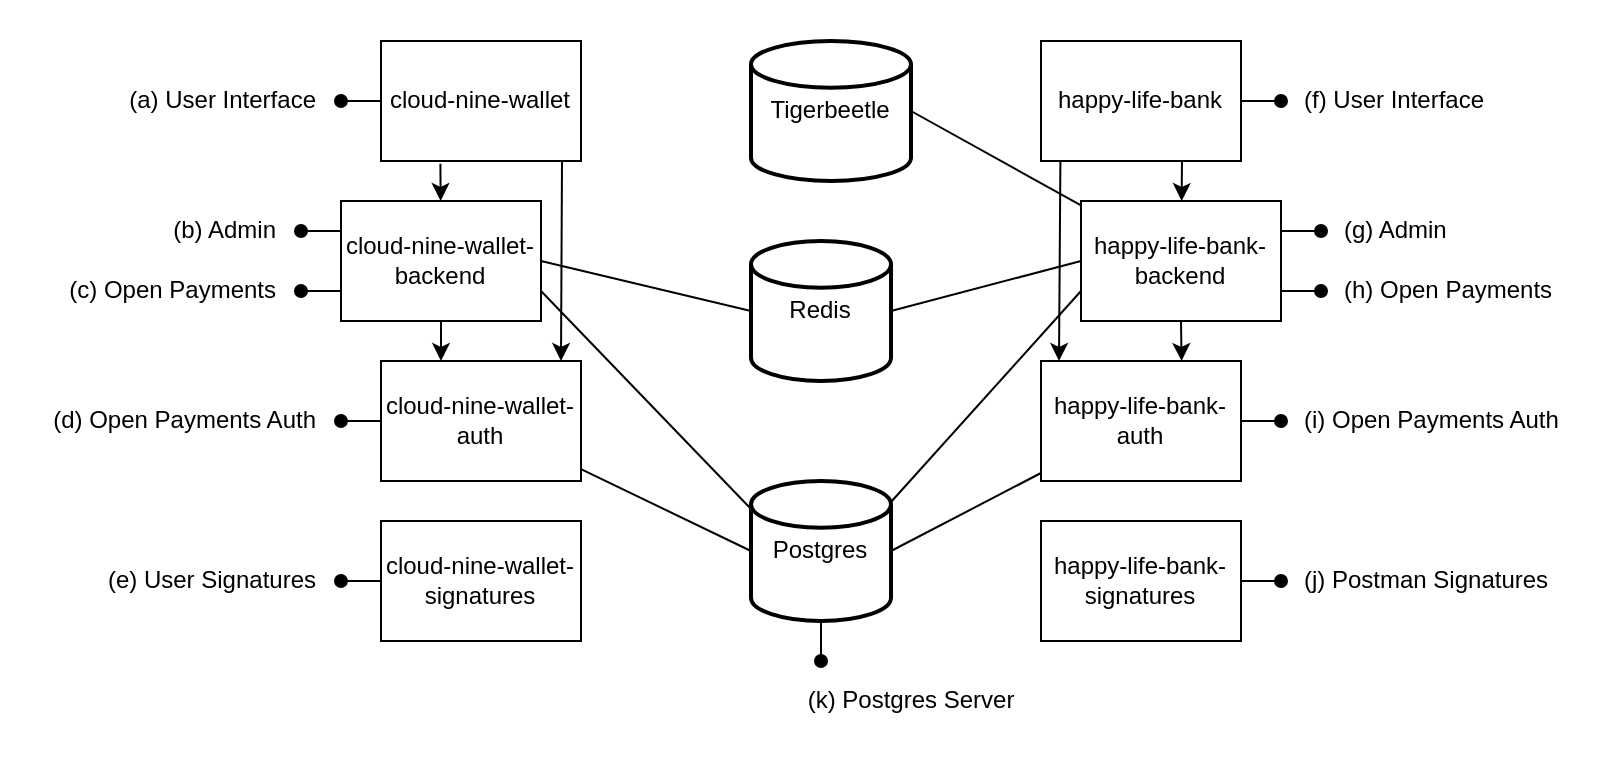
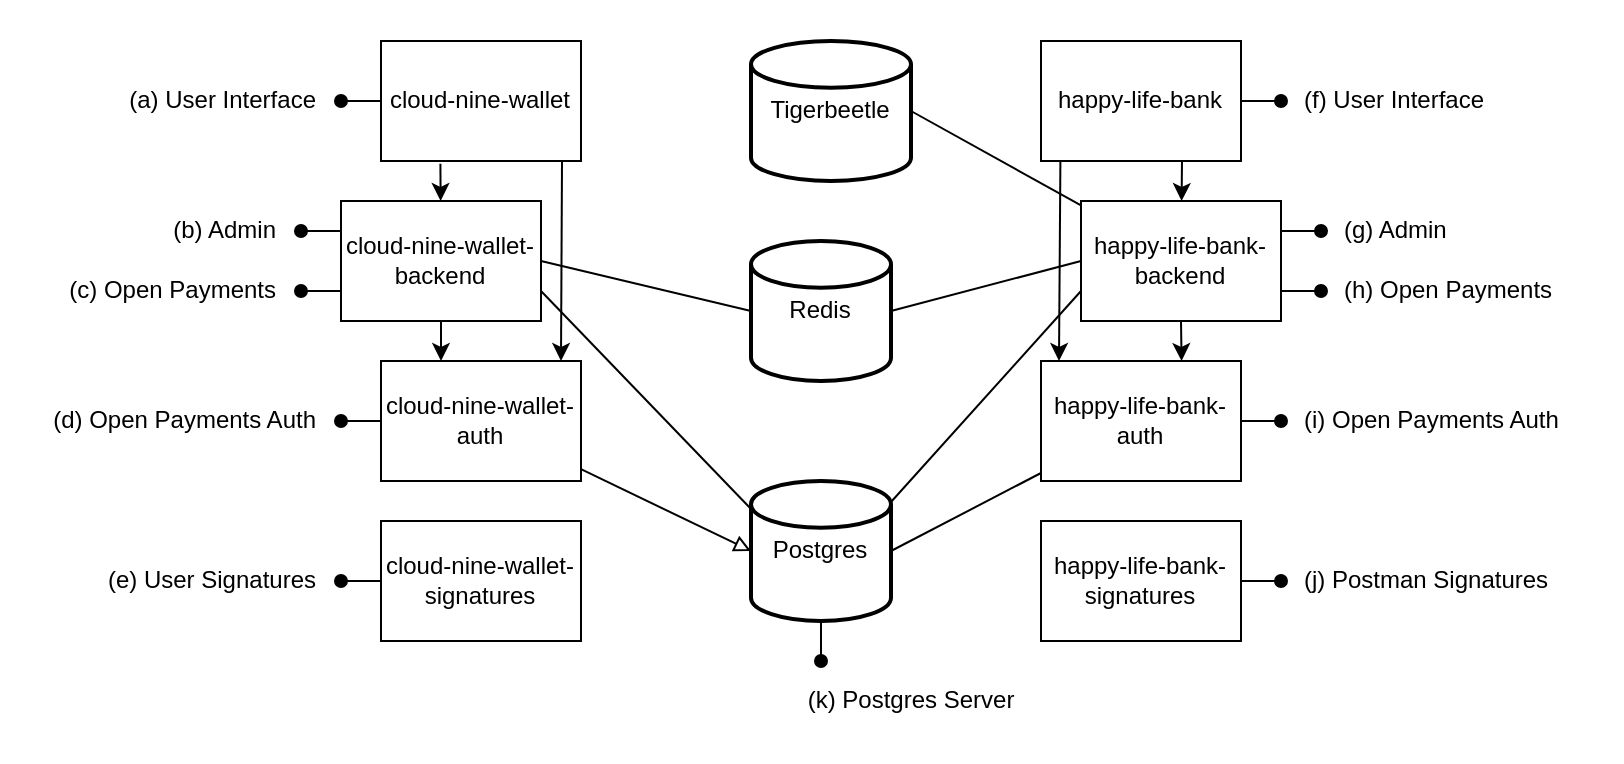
  <mxCell id="0" />
  <mxCell id="1" parent="0" />
  <mxCell id="2" style="edgeStyle=none;rounded=0;orthogonalLoop=1;jettySize=auto;html=1;exitX=0.5;exitY=0;exitDx=0;exitDy=0;exitPerimeter=0;endArrow=oval;endFill=1;" edge="1" parent="1" source="4"><mxGeometry relative="1" as="geometry"><mxPoint x="410.333" y="240" as="targetPoint" /></mxGeometry></mxCell>
  <mxCell id="3" style="edgeStyle=none;rounded=0;orthogonalLoop=1;jettySize=auto;html=1;endArrow=oval;endFill=1;" edge="1" parent="1" source="4"><mxGeometry relative="1" as="geometry"><mxPoint x="410" y="330" as="targetPoint" /></mxGeometry></mxCell>
  <mxCell id="4" value="Postgres" style="strokeWidth=2;html=1;shape=mxgraph.flowchart.database;whiteSpace=wrap;" vertex="1" parent="1"><mxGeometry x="375" y="240" width="70" height="70" as="geometry" /></mxCell>
  <mxCell id="5" value="Tigerbeetle" style="strokeWidth=2;html=1;shape=mxgraph.flowchart.database;whiteSpace=wrap;" vertex="1" parent="1"><mxGeometry x="375" y="20" width="80" height="70" as="geometry" /></mxCell>
  <mxCell id="6" value="Redis" style="strokeWidth=2;html=1;shape=mxgraph.flowchart.database;whiteSpace=wrap;" vertex="1" parent="1"><mxGeometry x="375" y="120" width="70" height="70" as="geometry" /></mxCell>
- <mxCell id="7" style="edgeStyle=none;rounded=0;orthogonalLoop=1;jettySize=auto;html=1;entryX=0;entryY=0.5;entryDx=0;entryDy=0;entryPerimeter=0;endArrow=none;endFill=0;" edge="1" parent="1" source="9" target="4"><mxGeometry relative="1" as="geometry" /></mxCell>
+ <mxCell id="7" style="edgeStyle=none;rounded=0;orthogonalLoop=1;jettySize=auto;html=1;entryX=0;entryY=0.5;entryDx=0;entryDy=0;entryPerimeter=0;endArrow=block;endFill=0;" edge="1" parent="1" source="9" target="4"><mxGeometry relative="1" as="geometry" /></mxCell>
  <mxCell id="8" style="edgeStyle=none;rounded=0;orthogonalLoop=1;jettySize=auto;html=1;endArrow=oval;endFill=1;" edge="1" parent="1" source="9"><mxGeometry relative="1" as="geometry"><mxPoint x="170" y="210" as="targetPoint" /></mxGeometry></mxCell>
  <mxCell id="9" value="cloud-nine-wallet-auth" style="rounded=0;whiteSpace=wrap;html=1;" vertex="1" parent="1"><mxGeometry x="190" y="180" width="100" height="60" as="geometry" /></mxCell>
  <mxCell id="10" style="edgeStyle=none;rounded=0;orthogonalLoop=1;jettySize=auto;html=1;exitX=1;exitY=0.5;exitDx=0;exitDy=0;entryX=0;entryY=0.5;entryDx=0;entryDy=0;entryPerimeter=0;endArrow=none;endFill=0;" edge="1" parent="1" source="15" target="6"><mxGeometry relative="1" as="geometry" /></mxCell>
  <mxCell id="11" style="edgeStyle=none;rounded=0;orthogonalLoop=1;jettySize=auto;html=1;entryX=-0.01;entryY=0.189;entryDx=0;entryDy=0;entryPerimeter=0;endArrow=none;endFill=0;exitX=1;exitY=0.75;exitDx=0;exitDy=0;" edge="1" parent="1" source="15" target="4"><mxGeometry relative="1" as="geometry" /></mxCell>
  <mxCell id="12" style="edgeStyle=none;rounded=0;orthogonalLoop=1;jettySize=auto;html=1;exitX=0.5;exitY=1;exitDx=0;exitDy=0;entryX=0.3;entryY=0;entryDx=0;entryDy=0;endArrow=classic;endFill=1;entryPerimeter=0;" edge="1" parent="1" source="15" target="9"><mxGeometry relative="1" as="geometry" /></mxCell>
  <mxCell id="13" style="edgeStyle=none;rounded=0;orthogonalLoop=1;jettySize=auto;html=1;exitX=0;exitY=0.25;exitDx=0;exitDy=0;endArrow=oval;endFill=1;" edge="1" parent="1" source="15"><mxGeometry relative="1" as="geometry"><mxPoint x="150" y="115" as="targetPoint" /></mxGeometry></mxCell>
  <mxCell id="14" style="edgeStyle=none;rounded=0;orthogonalLoop=1;jettySize=auto;html=1;exitX=0;exitY=0.75;exitDx=0;exitDy=0;endArrow=oval;endFill=1;" edge="1" parent="1" source="15"><mxGeometry relative="1" as="geometry"><mxPoint x="150" y="145" as="targetPoint" /></mxGeometry></mxCell>
  <mxCell id="15" value="cloud-nine-wallet-backend" style="rounded=0;whiteSpace=wrap;html=1;" vertex="1" parent="1"><mxGeometry x="170" y="100" width="100" height="60" as="geometry" /></mxCell>
  <mxCell id="16" value="" style="edgeStyle=none;rounded=0;orthogonalLoop=1;jettySize=auto;html=1;endArrow=classic;endFill=1;exitX=0.297;exitY=1.022;exitDx=0;exitDy=0;exitPerimeter=0;" edge="1" parent="1" source="19" target="15"><mxGeometry relative="1" as="geometry" /></mxCell>
  <mxCell id="17" style="edgeStyle=none;rounded=0;orthogonalLoop=1;jettySize=auto;html=1;endArrow=classic;endFill=1;exitX=0.905;exitY=1.009;exitDx=0;exitDy=0;exitPerimeter=0;" edge="1" parent="1" source="19"><mxGeometry relative="1" as="geometry"><mxPoint x="280" y="180" as="targetPoint" /></mxGeometry></mxCell>
  <mxCell id="18" style="edgeStyle=none;rounded=0;orthogonalLoop=1;jettySize=auto;html=1;endArrow=oval;endFill=1;" edge="1" parent="1" source="19"><mxGeometry relative="1" as="geometry"><mxPoint x="170" y="50" as="targetPoint" /></mxGeometry></mxCell>
  <mxCell id="19" value="cloud-nine-wallet" style="rounded=0;whiteSpace=wrap;html=1;" vertex="1" parent="1"><mxGeometry x="190" y="20" width="100" height="60" as="geometry" /></mxCell>
  <mxCell id="20" style="edgeStyle=none;rounded=0;orthogonalLoop=1;jettySize=auto;html=1;entryX=1;entryY=0.5;entryDx=0;entryDy=0;entryPerimeter=0;endArrow=none;endFill=0;" edge="1" parent="1" source="22" target="4"><mxGeometry relative="1" as="geometry" /></mxCell>
  <mxCell id="21" style="edgeStyle=none;rounded=0;orthogonalLoop=1;jettySize=auto;html=1;endArrow=oval;endFill=1;" edge="1" parent="1" source="22"><mxGeometry relative="1" as="geometry"><mxPoint x="640" y="210" as="targetPoint" /></mxGeometry></mxCell>
  <mxCell id="22" value="happy-life-bank-auth" style="rounded=0;whiteSpace=wrap;html=1;" vertex="1" parent="1"><mxGeometry x="520" y="180" width="100" height="60" as="geometry" /></mxCell>
  <mxCell id="23" style="edgeStyle=none;rounded=0;orthogonalLoop=1;jettySize=auto;html=1;entryX=1;entryY=0.5;entryDx=0;entryDy=0;entryPerimeter=0;endArrow=none;endFill=0;" edge="1" parent="1" source="29" target="5"><mxGeometry relative="1" as="geometry" /></mxCell>
  <mxCell id="24" style="edgeStyle=none;rounded=0;orthogonalLoop=1;jettySize=auto;html=1;entryX=1;entryY=0.5;entryDx=0;entryDy=0;entryPerimeter=0;endArrow=none;endFill=0;exitX=0;exitY=0.5;exitDx=0;exitDy=0;" edge="1" parent="1" source="29" target="6"><mxGeometry relative="1" as="geometry" /></mxCell>
  <mxCell id="25" style="edgeStyle=none;rounded=0;orthogonalLoop=1;jettySize=auto;html=1;entryX=1;entryY=0.15;entryDx=0;entryDy=0;entryPerimeter=0;endArrow=none;endFill=0;exitX=0;exitY=0.75;exitDx=0;exitDy=0;" edge="1" parent="1" source="29" target="4"><mxGeometry relative="1" as="geometry" /></mxCell>
  <mxCell id="26" style="edgeStyle=none;rounded=0;orthogonalLoop=1;jettySize=auto;html=1;exitX=0.5;exitY=1;exitDx=0;exitDy=0;endArrow=classic;endFill=1;entryX=0.703;entryY=0;entryDx=0;entryDy=0;entryPerimeter=0;" edge="1" parent="1" source="29" target="22"><mxGeometry relative="1" as="geometry" /></mxCell>
  <mxCell id="27" style="edgeStyle=none;rounded=0;orthogonalLoop=1;jettySize=auto;html=1;exitX=1;exitY=0.25;exitDx=0;exitDy=0;endArrow=oval;endFill=1;" edge="1" parent="1" source="29"><mxGeometry relative="1" as="geometry"><mxPoint x="660" y="115" as="targetPoint" /></mxGeometry></mxCell>
  <mxCell id="28" style="edgeStyle=none;rounded=0;orthogonalLoop=1;jettySize=auto;html=1;exitX=1;exitY=0.75;exitDx=0;exitDy=0;endArrow=oval;endFill=1;" edge="1" parent="1" source="29"><mxGeometry relative="1" as="geometry"><mxPoint x="660" y="145" as="targetPoint" /></mxGeometry></mxCell>
  <mxCell id="29" value="happy-life-bank-backend" style="rounded=0;whiteSpace=wrap;html=1;" vertex="1" parent="1"><mxGeometry x="540" y="100" width="100" height="60" as="geometry" /></mxCell>
  <mxCell id="30" value="" style="edgeStyle=none;rounded=0;orthogonalLoop=1;jettySize=auto;html=1;endArrow=classic;endFill=1;exitX=0.705;exitY=0.996;exitDx=0;exitDy=0;exitPerimeter=0;" edge="1" parent="1" source="33" target="29"><mxGeometry relative="1" as="geometry" /></mxCell>
  <mxCell id="31" style="edgeStyle=none;rounded=0;orthogonalLoop=1;jettySize=auto;html=1;entryX=0.09;entryY=0;entryDx=0;entryDy=0;entryPerimeter=0;endArrow=classic;endFill=1;exitX=0.097;exitY=1.003;exitDx=0;exitDy=0;exitPerimeter=0;" edge="1" parent="1" source="33" target="22"><mxGeometry relative="1" as="geometry"><mxPoint x="529" y="510" as="sourcePoint" /></mxGeometry></mxCell>
  <mxCell id="32" style="edgeStyle=none;rounded=0;orthogonalLoop=1;jettySize=auto;html=1;exitX=1;exitY=0.5;exitDx=0;exitDy=0;endArrow=oval;endFill=1;" edge="1" parent="1" source="33"><mxGeometry relative="1" as="geometry"><mxPoint x="640" y="50" as="targetPoint" /></mxGeometry></mxCell>
  <mxCell id="33" value="happy-life-bank" style="rounded=0;whiteSpace=wrap;html=1;" vertex="1" parent="1"><mxGeometry x="520" y="20" width="100" height="60" as="geometry" /></mxCell>
  <mxCell id="34" value="&lt;div&gt;(b) Admin&lt;/div&gt;" style="text;html=1;strokeColor=none;fillColor=none;align=right;verticalAlign=middle;whiteSpace=wrap;rounded=0;" vertex="1" parent="1"><mxGeometry x="80" y="100" width="60" height="30" as="geometry" /></mxCell>
  <mxCell id="35" value="&lt;div&gt;(c) Open Payments&lt;/div&gt;" style="text;html=1;strokeColor=none;fillColor=none;align=right;verticalAlign=middle;whiteSpace=wrap;rounded=0;" vertex="1" parent="1"><mxGeometry x="20" y="130" width="120" height="30" as="geometry" /></mxCell>
  <mxCell id="36" style="edgeStyle=none;rounded=0;orthogonalLoop=1;jettySize=auto;html=1;endArrow=oval;endFill=1;" edge="1" parent="1" source="37"><mxGeometry relative="1" as="geometry"><mxPoint x="170" y="290" as="targetPoint" /></mxGeometry></mxCell>
  <mxCell id="37" value="cloud-nine-wallet-signatures" style="rounded=0;whiteSpace=wrap;html=1;" vertex="1" parent="1"><mxGeometry x="190" y="260" width="100" height="60" as="geometry" /></mxCell>
  <mxCell id="38" style="edgeStyle=none;rounded=0;orthogonalLoop=1;jettySize=auto;html=1;exitX=1;exitY=0.5;exitDx=0;exitDy=0;endArrow=oval;endFill=1;" edge="1" parent="1" source="39"><mxGeometry relative="1" as="geometry"><mxPoint x="640" y="290" as="targetPoint" /></mxGeometry></mxCell>
  <mxCell id="39" value="happy-life-bank-signatures" style="rounded=0;whiteSpace=wrap;html=1;" vertex="1" parent="1"><mxGeometry x="520" y="260" width="100" height="60" as="geometry" /></mxCell>
  <mxCell id="40" value="&lt;div align=&quot;left&quot;&gt;(g) Admin&lt;/div&gt;" style="text;html=1;strokeColor=none;fillColor=none;align=left;verticalAlign=middle;whiteSpace=wrap;rounded=0;" vertex="1" parent="1"><mxGeometry x="670" y="100" width="60" height="30" as="geometry" /></mxCell>
  <mxCell id="41" value="&lt;div&gt;(h) Open Payments&lt;/div&gt;" style="text;html=1;strokeColor=none;fillColor=none;align=left;verticalAlign=middle;whiteSpace=wrap;rounded=0;" vertex="1" parent="1"><mxGeometry x="670" y="130" width="120" height="30" as="geometry" /></mxCell>
  <mxCell id="42" value="(k) Postgres Server" style="text;html=1;align=center;verticalAlign=middle;resizable=0;points=[];autosize=1;strokeColor=none;fillColor=none;" vertex="1" parent="1"><mxGeometry x="395" y="340" width="120" height="20" as="geometry" /></mxCell>
  <mxCell id="43" value="&lt;div&gt;(a) User Interface &lt;br&gt;&lt;/div&gt;" style="text;html=1;strokeColor=none;fillColor=none;align=right;verticalAlign=middle;whiteSpace=wrap;rounded=0;" vertex="1" parent="1"><mxGeometry x="40" y="35" width="120" height="30" as="geometry" /></mxCell>
  <mxCell id="44" value="&lt;div&gt;(f) User Interface&lt;br&gt;&lt;/div&gt;" style="text;html=1;strokeColor=none;fillColor=none;align=left;verticalAlign=middle;whiteSpace=wrap;rounded=0;" vertex="1" parent="1"><mxGeometry x="650" y="35" width="120" height="30" as="geometry" /></mxCell>
  <mxCell id="45" value="&lt;div&gt;(d) Open Payments Auth&lt;br&gt;&lt;/div&gt;" style="text;html=1;strokeColor=none;fillColor=none;align=right;verticalAlign=middle;whiteSpace=wrap;rounded=0;" vertex="1" parent="1"><mxGeometry x="20" y="195" width="140" height="30" as="geometry" /></mxCell>
  <mxCell id="46" value="&lt;div&gt;(e) User Signatures&lt;br&gt;&lt;/div&gt;" style="text;html=1;strokeColor=none;fillColor=none;align=right;verticalAlign=middle;whiteSpace=wrap;rounded=0;" vertex="1" parent="1"><mxGeometry x="20" y="275" width="140" height="30" as="geometry" /></mxCell>
  <mxCell id="47" value="&lt;div&gt;(i) Open Payments Auth&lt;br&gt;&lt;/div&gt;" style="text;html=1;strokeColor=none;fillColor=none;align=left;verticalAlign=middle;whiteSpace=wrap;rounded=0;" vertex="1" parent="1"><mxGeometry x="650" y="195" width="130" height="30" as="geometry" /></mxCell>
  <mxCell id="48" value="&lt;div&gt;(j) Postman Signatures&lt;br&gt;&lt;/div&gt;" style="text;html=1;strokeColor=none;fillColor=none;align=left;verticalAlign=middle;whiteSpace=wrap;rounded=0;" vertex="1" parent="1"><mxGeometry x="650" y="275" width="130" height="30" as="geometry" /></mxCell>
